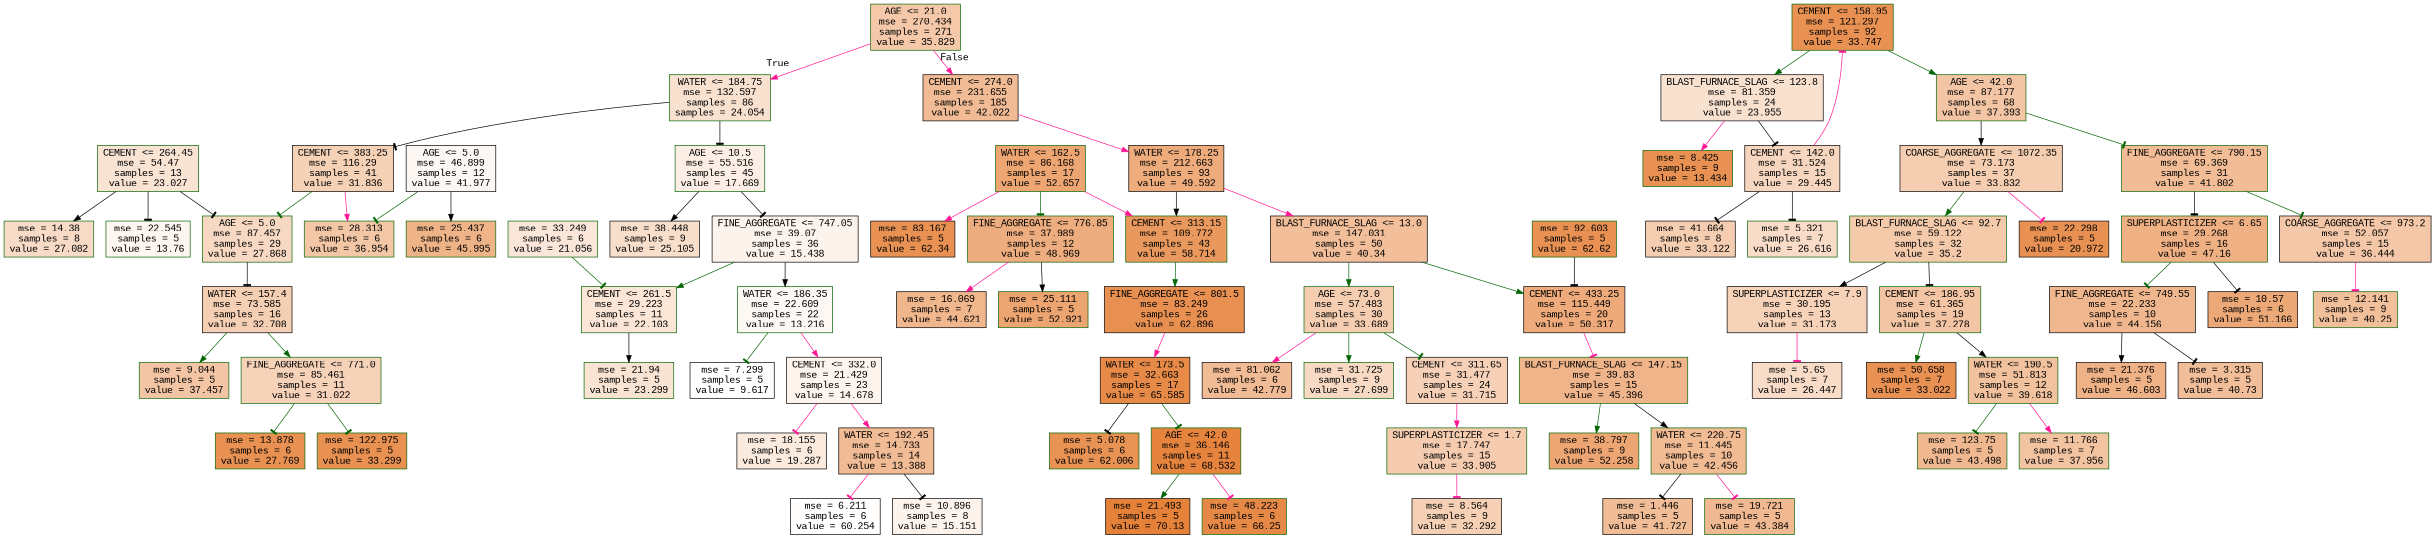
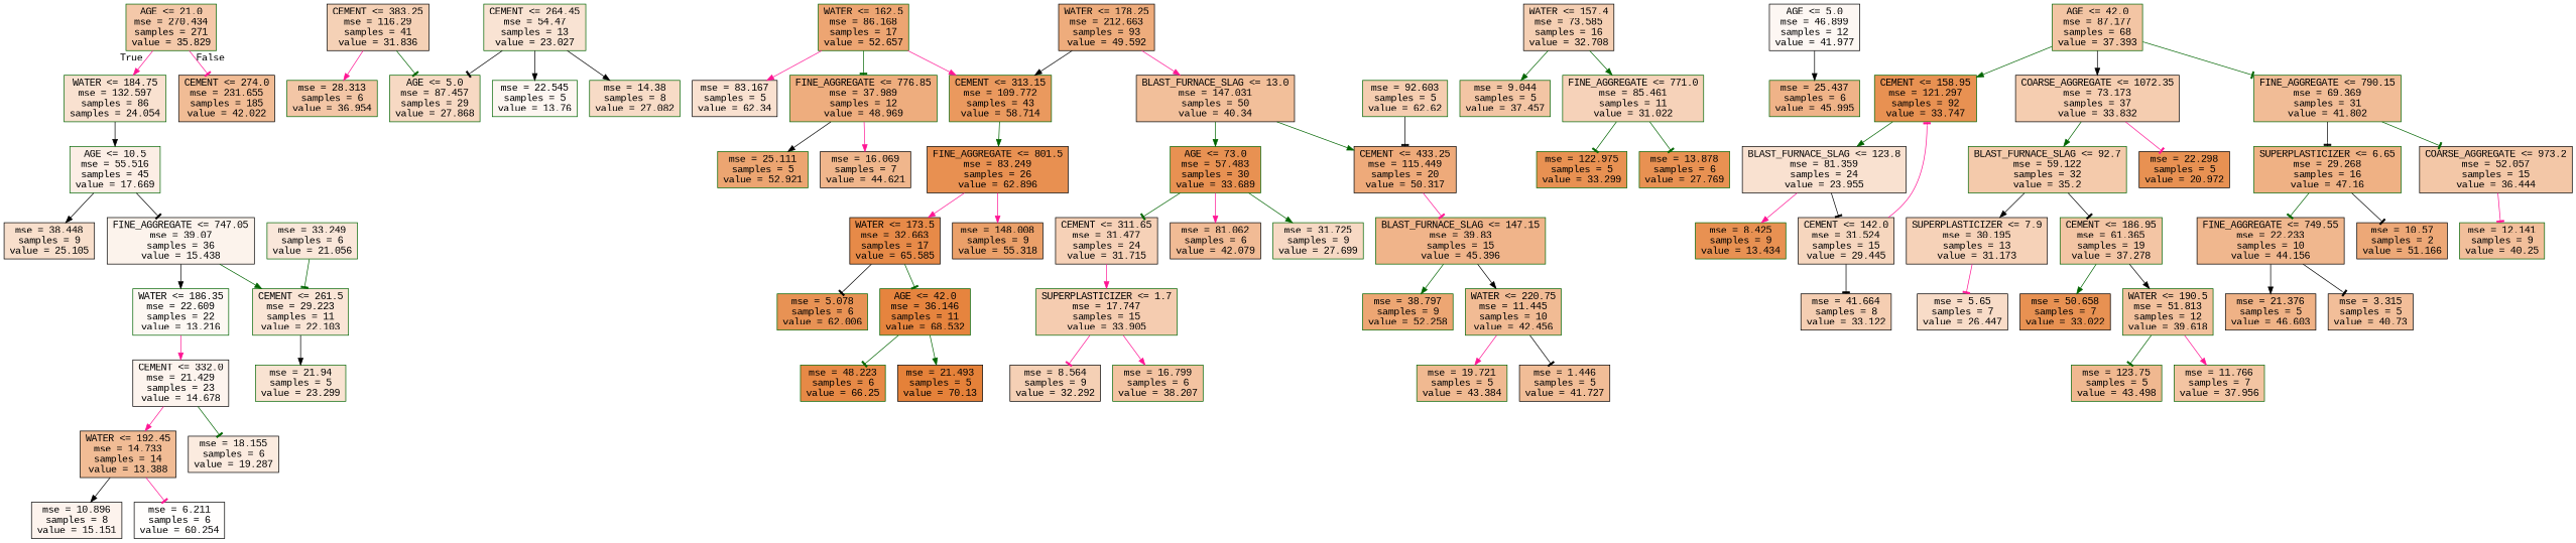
  digraph {
    fontname="Liberation Mono"
    node [color=darkgreen fillcolor="#e89152" fontname="Liberation Mono" shape=box style=filled]
    edge [arrowhead=normal color=black fontname="Liberation Mono"]
    n1 [fillcolor="#f4c8a9" label="AGE <= 21.0\nmse = 270.434\nsamples = 271\nvalue = 35.829"]
    n2 [fillcolor="#f9e1d0" label="WATER <= 184.75\nmse = 132.597\nsamples = 86\nsamples = 24.054"]
    n3 [color=black fillcolor="#f1bc95" label="CEMENT <= 274.0\nmse = 231.655\nsamples = 185\nvalue = 42.022"]
    n4 [color=black fillcolor="#f5d1b6" label="CEMENT <= 383.25\nmse = 116.29\nsamples = 41\nvalue = 31.836"]
    n5 [fillcolor="#fceee5" label="AGE <= 10.5\nmse = 55.516\nsamples = 45\nvalue = 17.669"]
    n6 [color=black fillcolor="#eeac7c" label="WATER <= 178.25\nmse = 212.663\nsamples = 93\nvalue = 49.592"]
    n7 [fillcolor="#f7d9c3" label="AGE <= 5.0\nmse = 87.457\nsamples = 29\nvalue = 27.868"]
    n8 [fillcolor="#f3c6a6" label="mse = 28.313\nsamples = 6\nvalue = 36.954"]
    n9 [color=black fillcolor="#fcf3ec" label="FINE_AGGREGATE <= 747.05\nmse = 39.07\nsamples = 36\nvalue = 15.438"]
    n10 [color=black fillcolor="#f8dfcc" label="mse = 38.448\nsamples = 9\nvalue = 25.105"]
    n11 [color=black fillcolor="#f5cfb3" label="WATER <= 157.4\nmse = 73.585\nsamples = 16\nvalue = 32.708"]
    n12 [color=black fillcolor="#fdf7f3" label="AGE <= 5.0\nmse = 46.899\nsamples = 12\nvalue = 41.977"]
    n13 [fillcolor="#efb388" label="mse = 25.437\nsamples = 6\nvalue = 45.995"]
    n14 [fillcolor="#f9e3d3" label="CEMENT <= 264.45\nmse = 54.47\nsamples = 13\nvalue = 23.027"]
    n15 [fillcolor="#fdf6f1" label="mse = 22.545\nsamples = 5\nvalue = 13.76"]
    n16 [fillcolor="#f7dbc6" label="mse = 14.38\nsamples = 8\nvalue = 27.082"]
    n17 [fillcolor="#f3c5a4" label="mse = 9.044\nsamples = 5\nvalue = 37.457"]
    n18 [fillcolor="#f6d2b9" label="FINE_AGGREGATE <= 771.0\nmse = 85.461\nsamples = 11\nvalue = 31.022"]
    n19 [label="mse = 122.975\nsamples = 5\nvalue = 33.299"]
    n20 [label="mse = 13.878\nsamples = 6\nvalue = 27.769"]
    n21 [fillcolor="#fae5d6" label="CEMENT <= 261.5\nmse = 29.223\nsamples = 11\nvalue = 22.103"]
    n22 [fillcolor="#fdf8f3" label="WATER <= 186.35\nmse = 22.609\nsamples = 22\nvalue = 13.216"]
    n23 [fillcolor="#f9e3d2" label="mse = 21.94\nsamples = 5\nvalue = 23.299"]
-   n24 [color=black fillcolor="#ffffff" label="mse = 7.299\nsamples = 5\nvalue = 9.617"]
    n25 [color=black fillcolor="#fdf4ee" label="CEMENT <= 332.0\nmse = 21.429\nsamples = 23\nvalue = 14.678"]
    n26 [fillcolor="#fae7da" label="mse = 33.249\nsamples = 6\nvalue = 21.056"]
    n27 [color=black fillcolor="#f1bc95" label="WATER <= 192.45\nmse = 14.733\nsamples = 14\nvalue = 13.388"]
    n28 [color=black fillcolor="#fbebdf" label="mse = 18.155\nsamples = 6\nvalue = 19.287"]
    n29 [color=black fillcolor="#fdf3ed" label="mse = 10.896\nsamples = 8\nvalue = 15.151"]
    n30 [color=black fillcolor="#fffefd" label="mse = 6.211\nsamples = 6\nvalue = 60.254"]
    n31 [label="CEMENT <= 158.95\nmse = 121.297\nsamples = 92\nvalue = 33.747"]
    n32 [color=black fillcolor="#f9e1d0" label="BLAST_FURNACE_SLAG <= 123.8\nmse = 81.359\nsamples = 24\nvalue = 23.955"]
    n33 [fillcolor="#f3c5a4" label="AGE <= 42.0\nmse = 87.177\nsamples = 68\nvalue = 37.393"]
    n34 [fillcolor="#ea995e" label="CEMENT <= 313.15\nmse = 109.772\nsamples = 43\nvalue = 58.714"]
    n35 [color=black fillcolor="#f2bf9a" label="BLAST_FURNACE_SLAG <= 13.0\nmse = 147.031\nsamples = 50\nvalue = 40.34"]
    n36 [label="mse = 8.425\nsamples = 9\nvalue = 13.434"]
    n37 [color=black fillcolor="#f6d6be" label="CEMENT <= 142.0\nmse = 31.524\nsamples = 15\nvalue = 29.445"]
    n38 [color=black fillcolor="#f5cdb0" label="COARSE_AGGREGATE <= 1072.35\nmse = 73.173\nsamples = 37\nvalue = 33.832"]
    n39 [fillcolor="#f1bc96" label="FINE_AGGREGATE <= 790.15\nmse = 69.369\nsamples = 31\nvalue = 41.802"]
    n40 [color=black fillcolor="#f5ceb2" label="mse = 41.664\nsamples = 8\nvalue = 33.122"]
-   n41 [fillcolor="#f8dcc7" label="mse = 5.321\nsamples = 7\nvalue = 26.616"]
    n42 [fillcolor="#f4caab" label="BLAST_FURNACE_SLAG <= 92.7\nmse = 59.122\nsamples = 32\nvalue = 35.2"]
    n43 [color=black label="mse = 22.298\nsamples = 5\nvalue = 20.972"]
    n44 [fillcolor="#efb184" label="SUPERPLASTICIZER <= 6.65\nmse = 29.268\nsamples = 16\nvalue = 47.16"]
    n45 [color=black fillcolor="#f3c7a7" label="COARSE_AGGREGATE <= 973.2\nmse = 52.057\nsamples = 15\nvalue = 36.444"]
    n46 [color=black fillcolor="#f6d2b8" label="SUPERPLASTICIZER <= 7.9\nmse = 30.195\nsamples = 13\nvalue = 31.173"]
    n47 [fillcolor="#f3c5a4" label="CEMENT <= 186.95\nmse = 61.365\nsamples = 19\nvalue = 37.278"]
    n48 [color=black fillcolor="#f8dcc8" label="mse = 5.65\nsamples = 7\nvalue = 26.447"]
    n49 [color=black label="mse = 50.658\nsamples = 7\nvalue = 33.022"]
    n50 [fillcolor="#f2c19d" label="WATER <= 190.5\nmse = 51.813\nsamples = 12\nvalue = 39.618"]
    n51 [fillcolor="#f0b890" label="mse = 123.75\nsamples = 5\nvalue = 43.498"]
    n52 [fillcolor="#f3c4a2" label="mse = 11.766\nsamples = 7\nvalue = 37.956"]
    n53 [color=black fillcolor="#f0b78e" label="FINE_AGGREGATE <= 749.55\nmse = 22.233\nsamples = 10\nvalue = 44.156"]
-   n54 [color=black fillcolor="#eda877" label="mse = 10.57\nsamples = 6\nvalue = 51.166"]
+   n54 [color=black fillcolor="#eda877" label="mse = 10.57\nsamples = 2\nvalue = 51.166"]
    n55 [fillcolor="#f2bf9b" label="mse = 12.141\nsamples = 9\nvalue = 40.25"]
    n56 [color=black fillcolor="#efb286" label="mse = 21.376\nsamples = 5\nvalue = 46.603"]
    n57 [color=black fillcolor="#f2be99" label="mse = 3.315\nsamples = 5\nvalue = 40.73"]
    n58 [color=black fillcolor="#e89051" label="FINE_AGGREGATE <= 801.5\nmse = 83.249\nsamples = 26\nvalue = 62.896"]
-   n59 [fillcolor="#f5cdb0" label="AGE <= 73.0\nmse = 57.483\nsamples = 30\nvalue = 33.689"]
+   n59 [label="AGE <= 73.0\nmse = 57.483\nsamples = 30\nvalue = 33.689"]
    n60 [color=black fillcolor="#eeaa7a" label="CEMENT <= 433.25\nmse = 115.449\nsamples = 20\nvalue = 50.317"]
    n61 [fillcolor="#eda572" label="WATER <= 162.5\nmse = 86.168\nsamples = 17\nvalue = 52.657"]
-   n62 [color=black label="mse = 83.167\nsamples = 5\nvalue = 62.34"]
+   n62 [color=black fillcolor="#f9e1d0" label="mse = 83.167\nsamples = 5\nvalue = 62.34"]
    n63 [fillcolor="#eead7e" label="FINE_AGGREGATE <= 776.85\nmse = 37.989\nsamples = 12\nvalue = 48.969"]
    n64 [color=black fillcolor="#e78a48" label="WATER <= 173.5\nmse = 32.663\nsamples = 17\nvalue = 65.585"]
+   n65 [color=black fillcolor="#eba069" label="mse = 148.008\nsamples = 9\nvalue = 55.318"]
    n66 [fillcolor="#eca571" label="mse = 25.111\nsamples = 5\nvalue = 52.921"]
    n67 [color=black fillcolor="#f0b68c" label="mse = 16.069\nsamples = 7\nvalue = 44.621"]
    n68 [fillcolor="#e6843e" label="AGE <= 42.0\nmse = 36.146\nsamples = 11\nvalue = 68.532"]
    n69 [fillcolor="#e89254" label="mse = 5.078\nsamples = 6\nvalue = 62.006"]
    n70 [fillcolor="#e78946" label="mse = 48.223\nsamples = 6\nvalue = 66.25"]
    n71 [color=black fillcolor="#e58139" label="mse = 21.493\nsamples = 5\nvalue = 70.13"]
    n72 [color=black fillcolor="#f6d1b7" label="CEMENT <= 311.65\nmse = 31.477\nsamples = 24\nvalue = 31.715"]
-   n73 [color=black fillcolor="#f1bb95" label="mse = 81.062\nsamples = 6\nvalue = 42.779"]
+   n73 [color=black fillcolor="#f1bb95" label="mse = 81.062\nsamples = 6\nvalue = 42.079"]
    n74 [fillcolor="#f7d9c4" label="mse = 31.725\nsamples = 9\nvalue = 27.699"]
    n75 [fillcolor="#f0b48a" label="BLAST_FURNACE_SLAG <= 147.15\nmse = 39.83\nsamples = 15\nvalue = 45.396"]
    n76 [fillcolor="#f5ccb0" label="SUPERPLASTICIZER <= 1.7\nmse = 17.747\nsamples = 15\nvalue = 33.905"]
    n77 [color=black fillcolor="#f5d0b5" label="mse = 8.564\nsamples = 9\nvalue = 32.292"]
+   n78 [fillcolor="#f3c3a1" label="mse = 16.799\nsamples = 6\nvalue = 38.207"]
    n79 [fillcolor="#f1bb94" label="WATER <= 220.75\nmse = 11.445\nsamples = 10\nvalue = 42.456"]
    n80 [fillcolor="#eda673" label="mse = 38.797\nsamples = 9\nvalue = 52.258"]
-   n81 [label="mse = 92.603\nsamples = 5\nvalue = 62.62"]
+   n81 [fillcolor="#f5cdb0" label="mse = 92.603\nsamples = 5\nvalue = 62.62"]
    n82 [fillcolor="#f0b991" label="mse = 19.721\nsamples = 5\nvalue = 43.384"]
    n83 [color=black fillcolor="#f1bd97" label="mse = 1.446\nsamples = 5\nvalue = 41.727"]
    n1 -> n2 [color=deeppink headlabel=True labelangle=45 labeldistance=2.5]
-   n1 -> n3 [color=deeppink headlabel=False labelangle=-45 labeldistance=2.5]
-   n2 -> n4 [arrowhead=tee]
-   n2 -> n5 [arrowhead=tee]
-   n3 -> n6 [color=deeppink]
+   n1 -> n3 [arrowhead=tee color=deeppink headlabel=False labelangle=-45 labeldistance=2.5]
+   n2 -> n5
    n4 -> n7 [arrowhead=tee color=darkgreen]
    n4 -> n8 [color=deeppink]
    n5 -> n9 [arrowhead=tee]
    n5 -> n10
    n6 -> n34
    n6 -> n35 [color=deeppink]
-   n7 -> n11 [arrowhead=tee]
    n9 -> n21 [color=darkgreen]
    n9 -> n22
    n11 -> n17 [color=darkgreen]
    n11 -> n18 [color=darkgreen]
-   n12 -> n8 [arrowhead=tee color=darkgreen]
    n12 -> n13
    n14 -> n7 [arrowhead=tee]
-   n14 -> n15 [arrowhead=tee]
+   n14 -> n15
    n14 -> n16
    n18 -> n19 [arrowhead=tee color=darkgreen]
    n18 -> n20 [arrowhead=tee color=darkgreen]
    n21 -> n23
-   n22 -> n24 [arrowhead=tee color=darkgreen]
    n22 -> n25 [color=deeppink]
    n25 -> n27 [color=deeppink]
-   n25 -> n28 [arrowhead=tee color=deeppink]
+   n25 -> n28 [arrowhead=tee color=darkgreen]
    n26 -> n21 [arrowhead=tee color=darkgreen]
-   n27 -> n29 [arrowhead=tee]
+   n27 -> n29
    n27 -> n30 [arrowhead=tee color=deeppink]
    n31 -> n32 [color=darkgreen]
-   n31 -> n33 [color=darkgreen]
+   n33 -> n31 [color=darkgreen]
    n32 -> n36 [color=deeppink]
    n32 -> n37 [arrowhead=tee]
    n33 -> n38
    n33 -> n39 [arrowhead=tee color=darkgreen]
    n34 -> n58 [color=darkgreen]
    n35 -> n59 [color=darkgreen]
    n35 -> n60 [color=darkgreen]
    n37 -> n31 [arrowhead=tee color=deeppink]
    n37 -> n40 [arrowhead=tee]
-   n37 -> n41 [arrowhead=tee]
    n38 -> n42 [color=darkgreen]
    n38 -> n43 [arrowhead=tee color=deeppink]
    n39 -> n44 [arrowhead=tee]
    n39 -> n45 [arrowhead=tee color=darkgreen]
    n42 -> n46
    n42 -> n47 [arrowhead=tee]
    n44 -> n53 [arrowhead=tee color=darkgreen]
    n44 -> n54 [arrowhead=tee]
    n45 -> n55 [arrowhead=tee color=deeppink]
    n46 -> n48 [arrowhead=tee color=deeppink]
    n47 -> n49 [color=darkgreen]
    n47 -> n50
    n50 -> n51 [arrowhead=tee color=darkgreen]
    n50 -> n52 [color=deeppink]
    n53 -> n56
    n53 -> n57 [arrowhead=tee]
    n58 -> n64 [color=deeppink]
+   n58 -> n65 [color=deeppink]
    n59 -> n72 [arrowhead=tee color=darkgreen]
    n59 -> n73 [color=deeppink]
    n59 -> n74 [color=darkgreen]
    n60 -> n75 [arrowhead=tee color=deeppink]
    n61 -> n34 [color=deeppink]
    n61 -> n62 [color=deeppink]
    n61 -> n63 [arrowhead=tee color=darkgreen]
    n63 -> n66
    n63 -> n67 [color=deeppink]
    n64 -> n68 [arrowhead=tee color=darkgreen]
    n64 -> n69 [arrowhead=tee]
-   n68 -> n70 [arrowhead=tee color=deeppink]
+   n68 -> n70 [arrowhead=tee color=darkgreen]
    n68 -> n71 [color=darkgreen]
    n72 -> n76 [color=deeppink]
    n75 -> n79
    n75 -> n80 [color=darkgreen]
    n76 -> n77 [arrowhead=tee color=deeppink]
-   n79 -> n82 [arrowhead=tee color=deeppink]
+   n76 -> n78 [color=deeppink]
+   n79 -> n82 [color=deeppink]
    n79 -> n83 [arrowhead=tee]
    n81 -> n60 [arrowhead=tee]
  }
